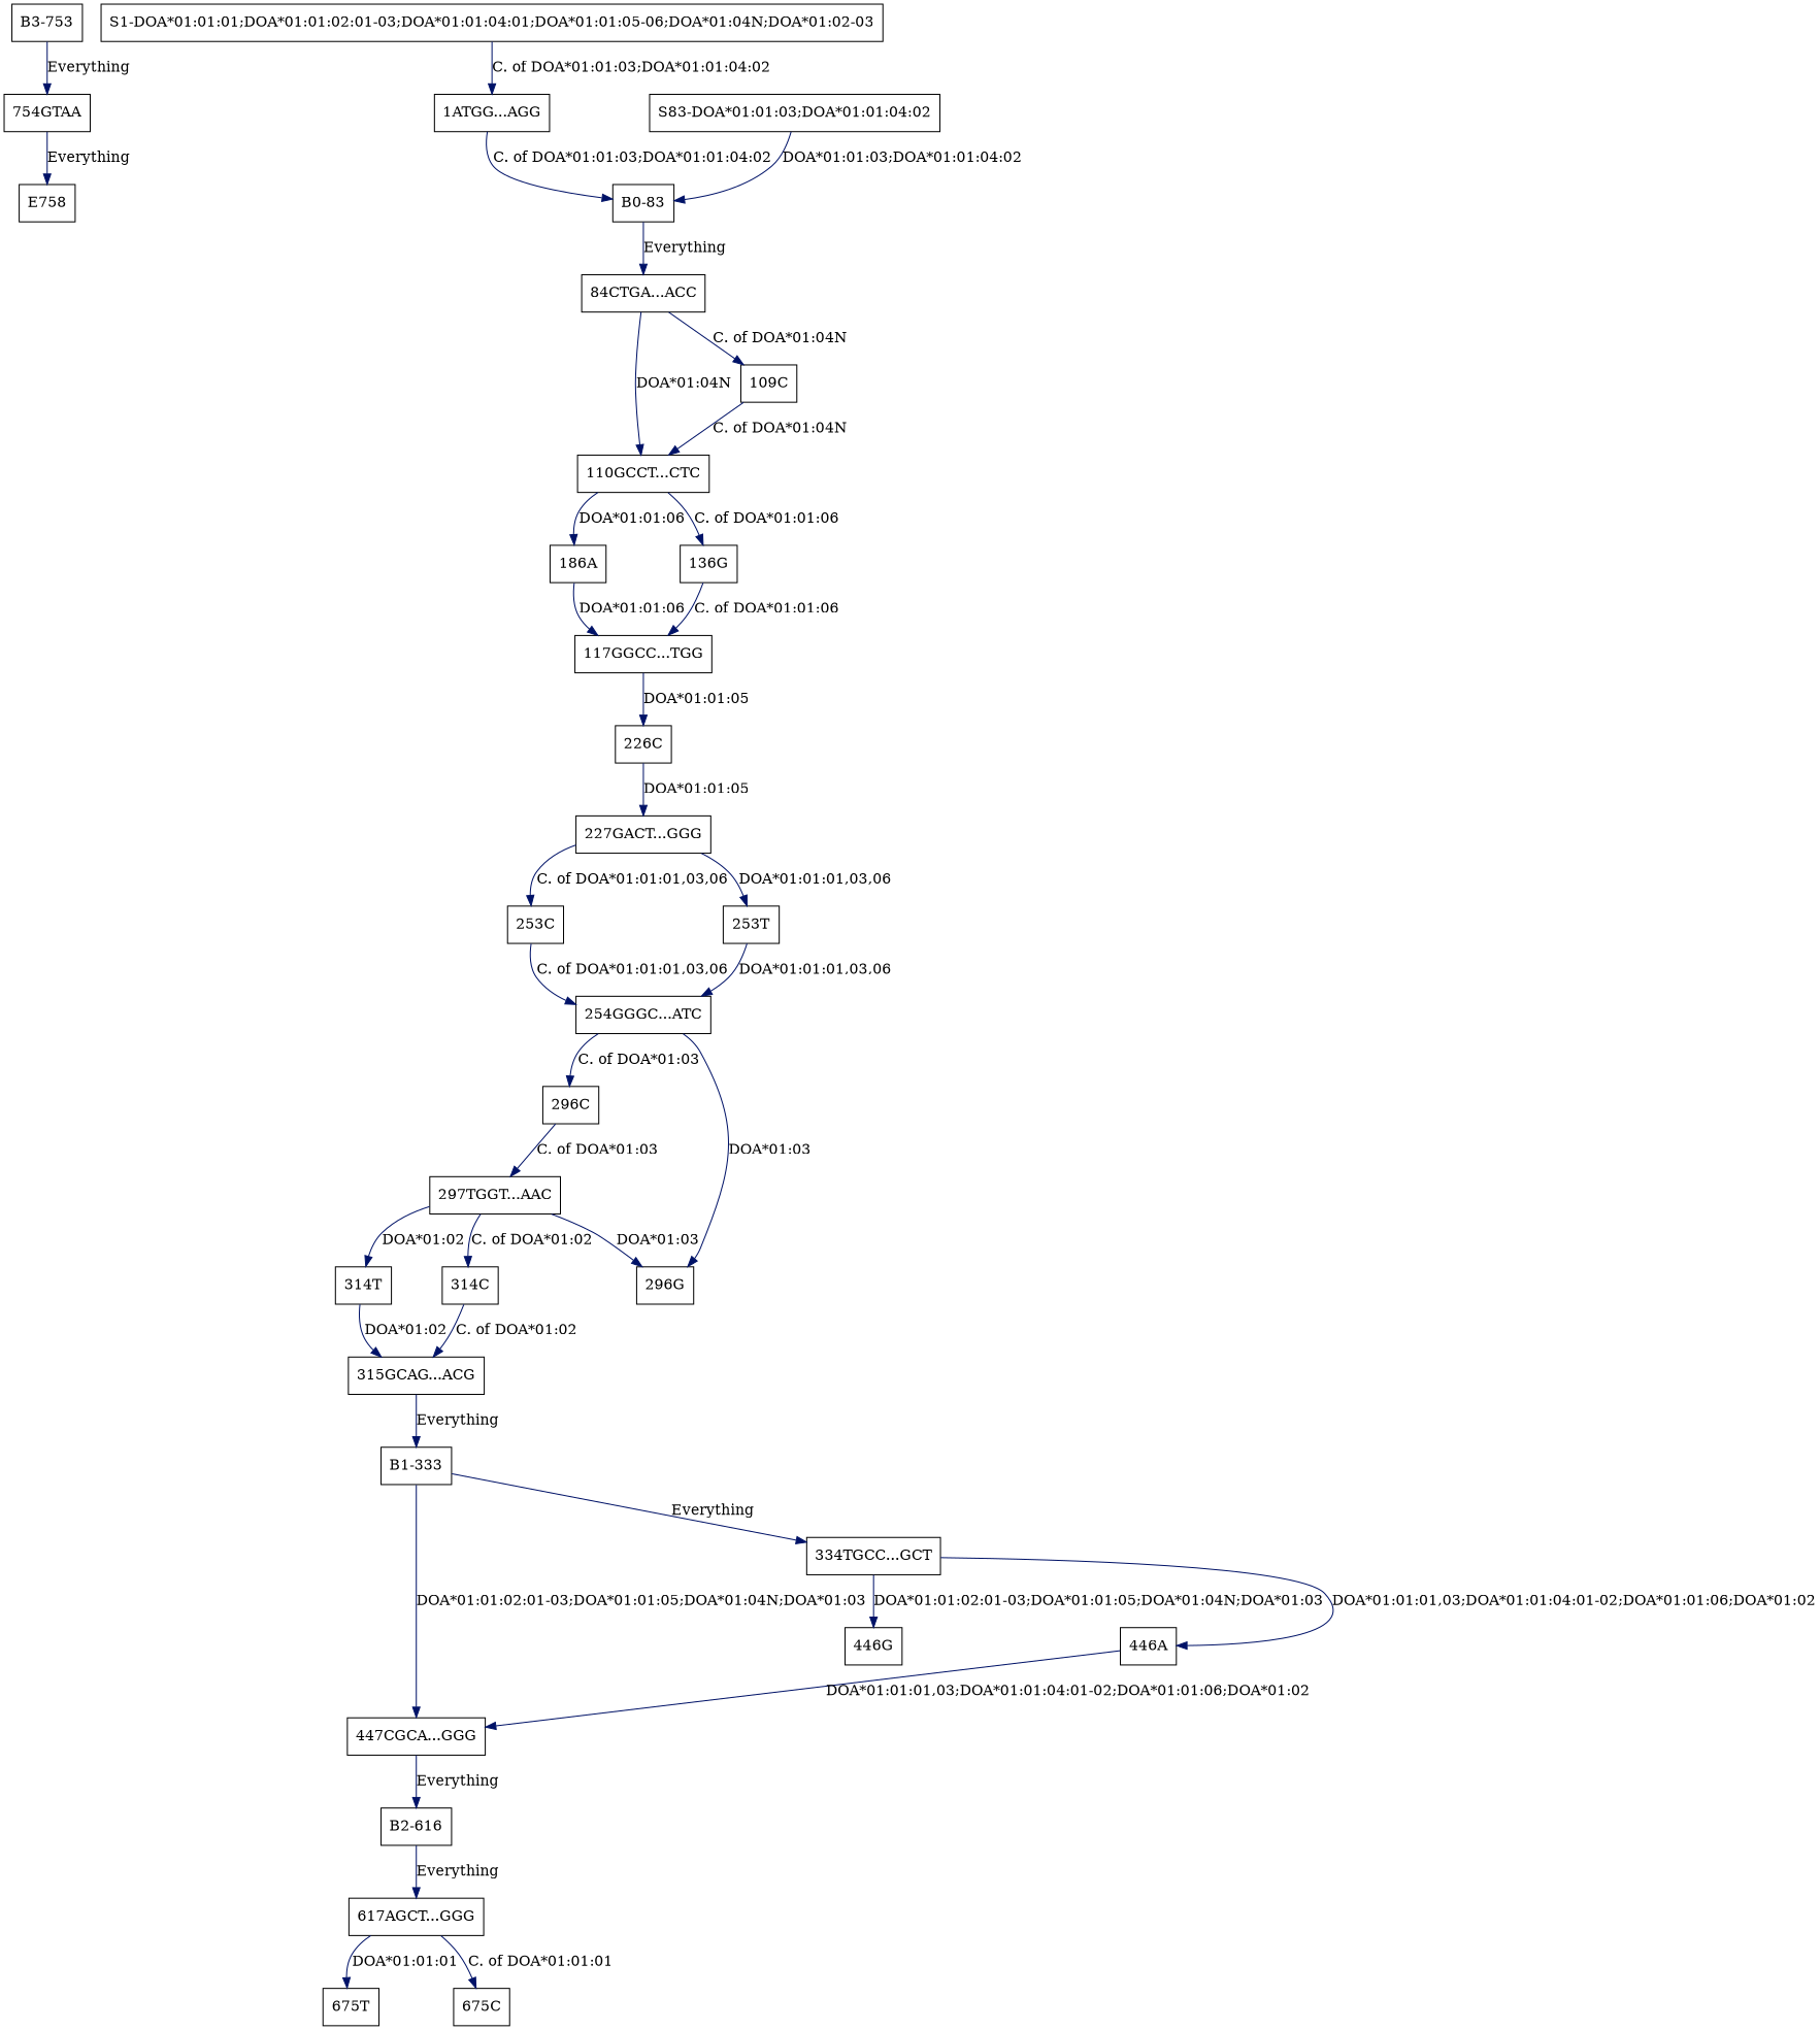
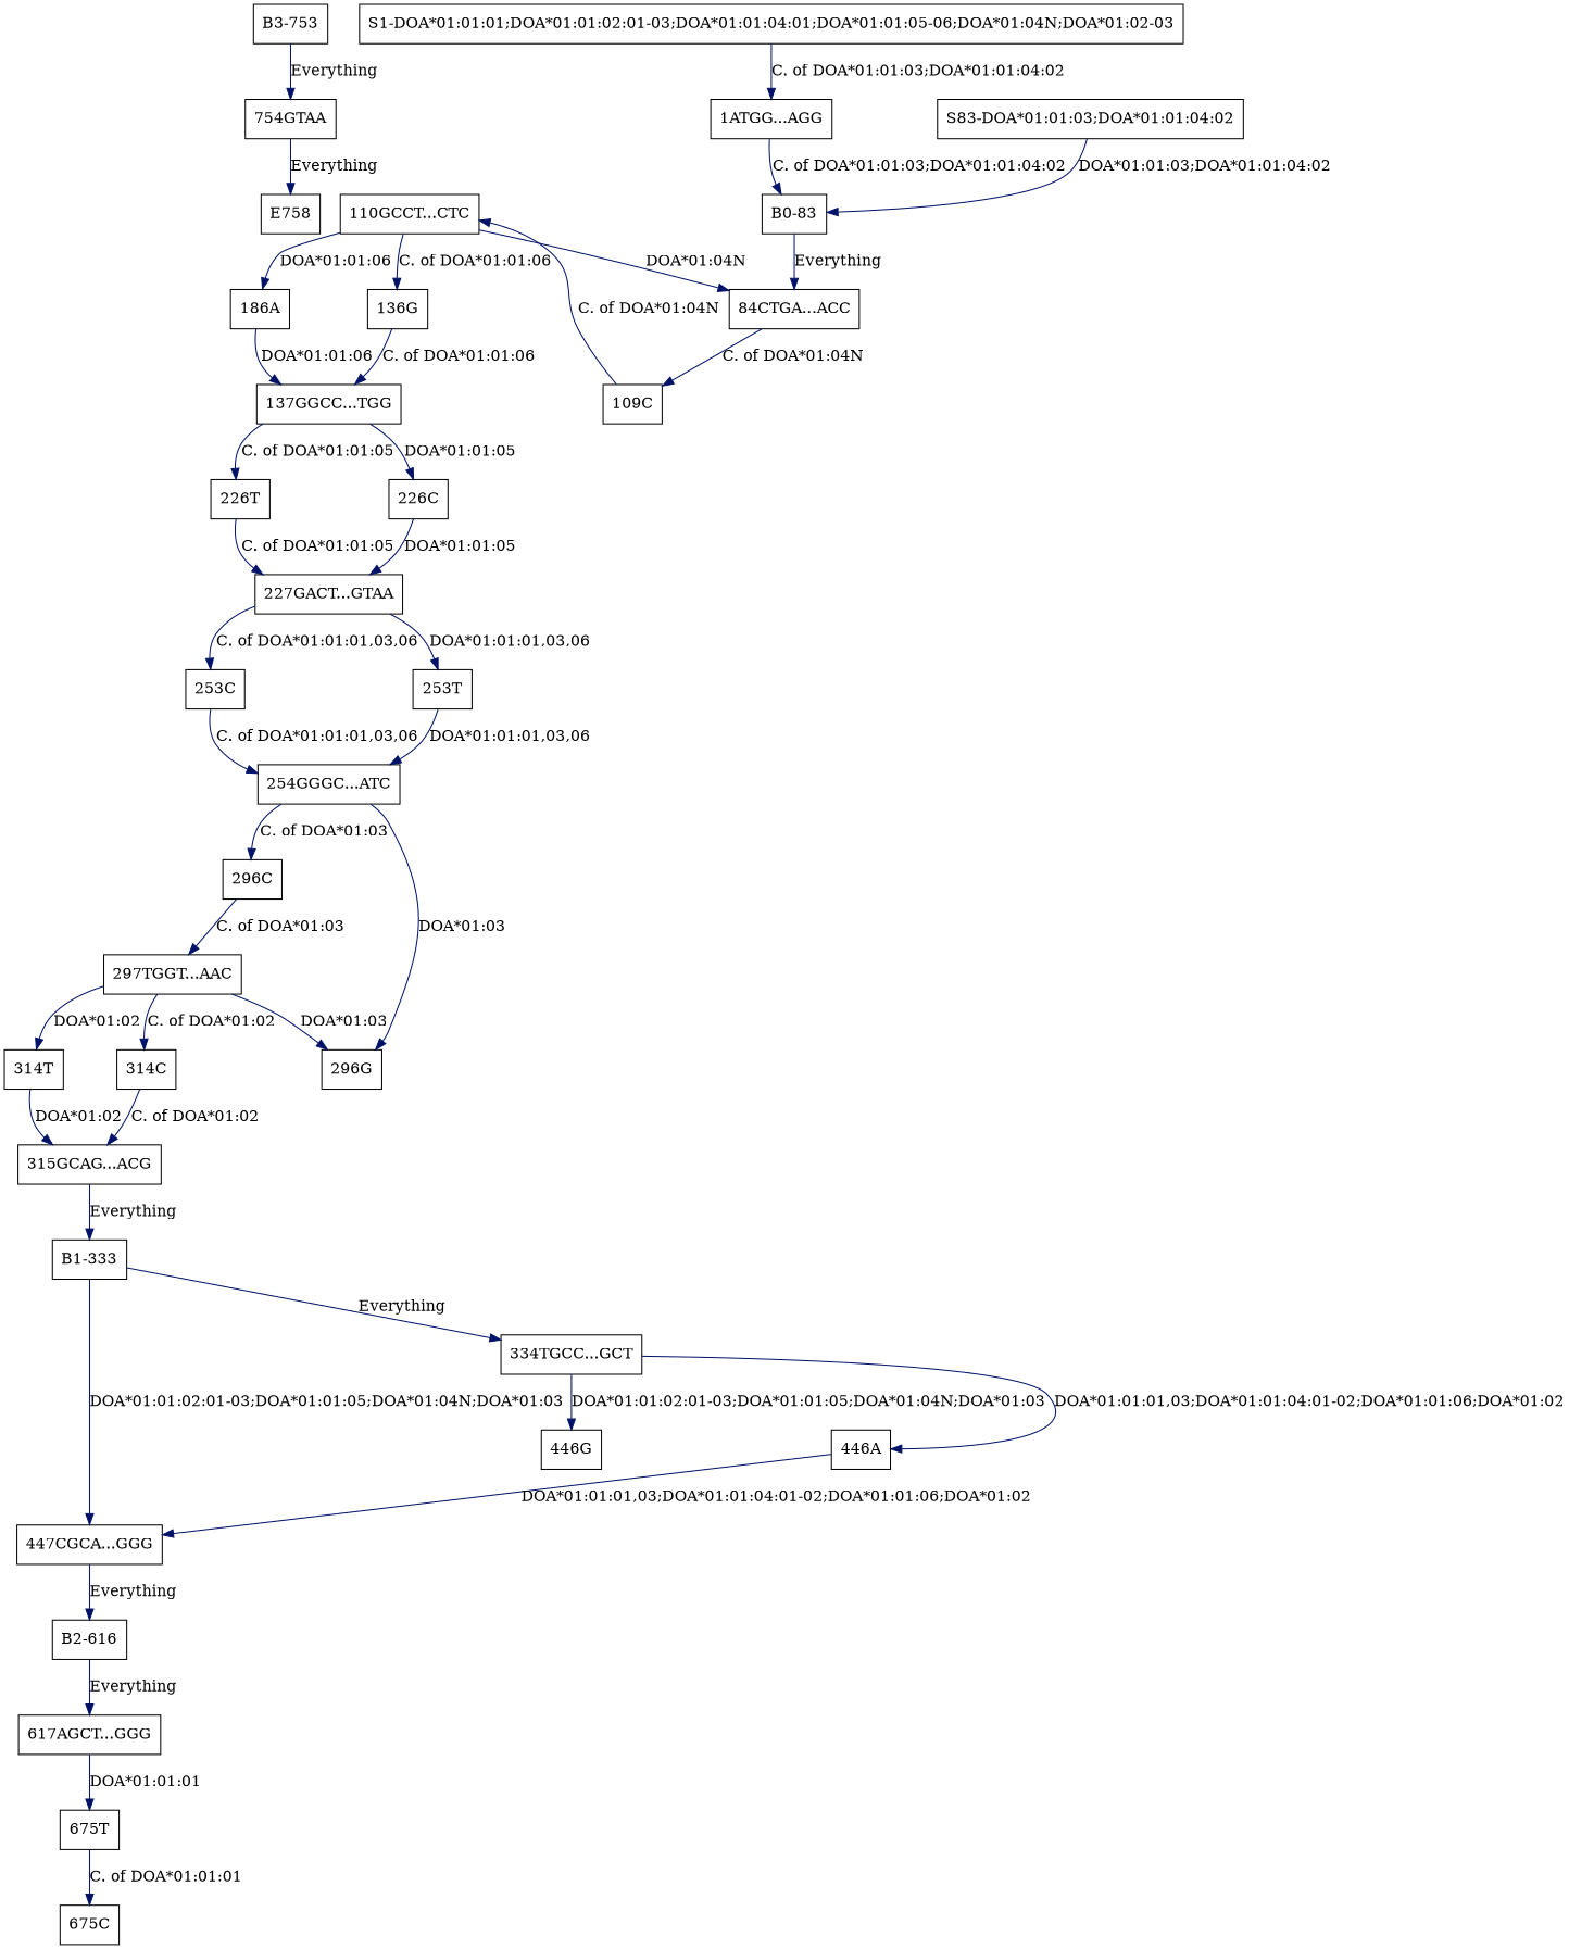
  digraph {
    node [shape=box]
    edge [color="#001267"]
    "B3-753"
    "754GTAA"
    "315GCAG...ACG"
    "B1-333"
    "447CGCA...GGG"
    "334TGCC...GCT"
    "253C"
    "254GGGC...ATC"
    "296C"
    "296G"
    "B0-83"
    "84CTGA...ACC"
    "110GCCT...CTC"
    "109C"
    "253T"
    "1ATGG...AGG"
    E758
    n18 [label="186A"]
-   "137GGCC...TGG" [label="117GGCC...TGG"]
+   "137GGCC...TGG"
+   "226T"
    "226C"
    "297TGGT...AAC"
    "314T"
    "314C"
    "136G"
-   "227GACT...GGG"
+   "227GACT...GGG" [label="227GACT...GTAA"]
    "446A"
    "B2-616"
    "617AGCT...GGG"
    "S1-DOA*01:01:01;DOA*01:01:02:01-03;DOA*01:01:04:01;DOA*01:01:05-06;DOA*01:04N;DOA*01:02-03"
    "675T"
    "675C"
    "446G"
    "S83-DOA*01:01:03;DOA*01:01:04:02"
    "B3-753" -> "754GTAA" [label=Everything]
    "754GTAA" -> E758 [label=Everything]
    "315GCAG...ACG" -> "B1-333" [label=Everything]
    "B1-333" -> "447CGCA...GGG" [label="DOA*01:01:02:01-03;DOA*01:01:05;DOA*01:04N;DOA*01:03"]
    "B1-333" -> "334TGCC...GCT" [label=Everything]
    "447CGCA...GGG" -> "B2-616" [label=Everything]
    "334TGCC...GCT" -> "446A" [label="DOA*01:01:01,03;DOA*01:01:04:01-02;DOA*01:01:06;DOA*01:02"]
    "334TGCC...GCT" -> "446G" [label="DOA*01:01:02:01-03;DOA*01:01:05;DOA*01:04N;DOA*01:03"]
    "253C" -> "254GGGC...ATC" [label="C. of DOA*01:01:01,03,06"]
    "254GGGC...ATC" -> "296C" [label="C. of DOA*01:03"]
    "254GGGC...ATC" -> "296G" [label="DOA*01:03"]
    "296C" -> "297TGGT...AAC" [label="C. of DOA*01:03"]
    "B0-83" -> "84CTGA...ACC" [label=Everything]
-   "84CTGA...ACC" -> "110GCCT...CTC" [label="DOA*01:04N"]
+   "110GCCT...CTC" -> "84CTGA...ACC" [label="DOA*01:04N"]
    "84CTGA...ACC" -> "109C" [label="C. of DOA*01:04N"]
    "110GCCT...CTC" -> n18 [label="DOA*01:01:06"]
    "110GCCT...CTC" -> "136G" [label="C. of DOA*01:01:06"]
    "109C" -> "110GCCT...CTC" [label="C. of DOA*01:04N"]
    "253T" -> "254GGGC...ATC" [label="DOA*01:01:01,03,06"]
    "1ATGG...AGG" -> "B0-83" [label="C. of DOA*01:01:03;DOA*01:01:04:02"]
    n18 -> "137GGCC...TGG" [label="DOA*01:01:06"]
+   "137GGCC...TGG" -> "226T" [label="C. of DOA*01:01:05"]
    "137GGCC...TGG" -> "226C" [label="DOA*01:01:05"]
+   "226T" -> "227GACT...GGG" [label="C. of DOA*01:01:05"]
    "226C" -> "227GACT...GGG" [label="DOA*01:01:05"]
    "297TGGT...AAC" -> "296G" [label="DOA*01:03"]
    "297TGGT...AAC" -> "314T" [label="DOA*01:02"]
    "297TGGT...AAC" -> "314C" [label="C. of DOA*01:02"]
    "314T" -> "315GCAG...ACG" [label="DOA*01:02"]
    "314C" -> "315GCAG...ACG" [label="C. of DOA*01:02"]
    "136G" -> "137GGCC...TGG" [label="C. of DOA*01:01:06"]
    "227GACT...GGG" -> "253C" [label="C. of DOA*01:01:01,03,06"]
    "227GACT...GGG" -> "253T" [label="DOA*01:01:01,03,06"]
    "446A" -> "447CGCA...GGG" [label="DOA*01:01:01,03;DOA*01:01:04:01-02;DOA*01:01:06;DOA*01:02"]
    "B2-616" -> "617AGCT...GGG" [label=Everything]
    "617AGCT...GGG" -> "675T" [label="DOA*01:01:01"]
-   "617AGCT...GGG" -> "675C" [label="C. of DOA*01:01:01"]
+   "675T" -> "675C" [label="C. of DOA*01:01:01"]
    "S1-DOA*01:01:01;DOA*01:01:02:01-03;DOA*01:01:04:01;DOA*01:01:05-06;DOA*01:04N;DOA*01:02-03" -> "1ATGG...AGG" [label="C. of DOA*01:01:03;DOA*01:01:04:02"]
    "S83-DOA*01:01:03;DOA*01:01:04:02" -> "B0-83" [label="DOA*01:01:03;DOA*01:01:04:02"]
  }
